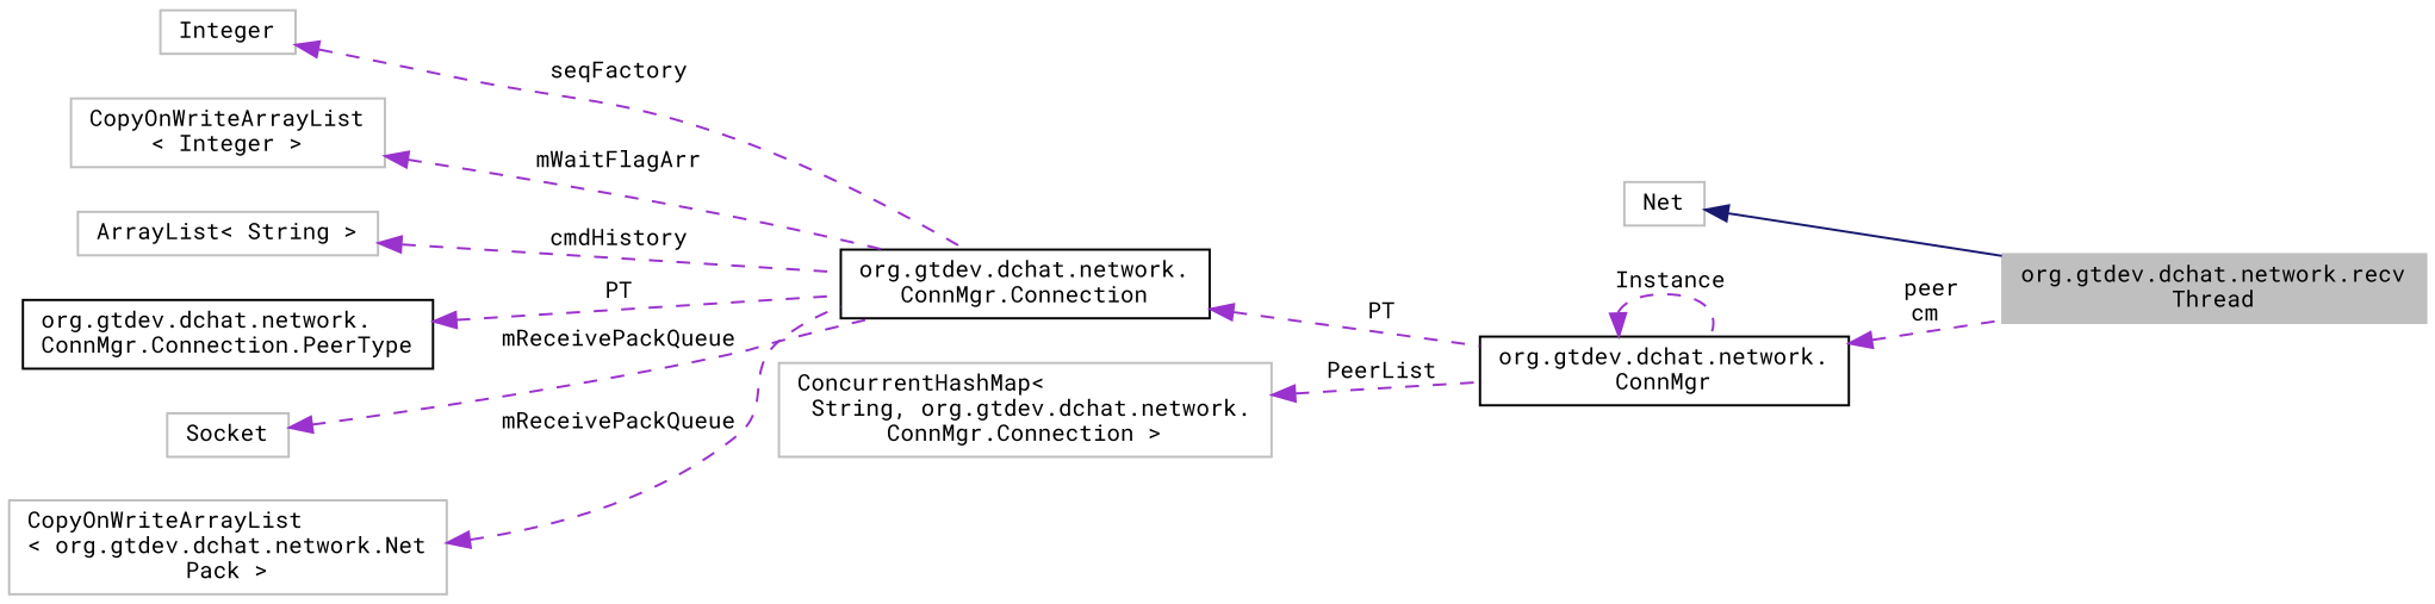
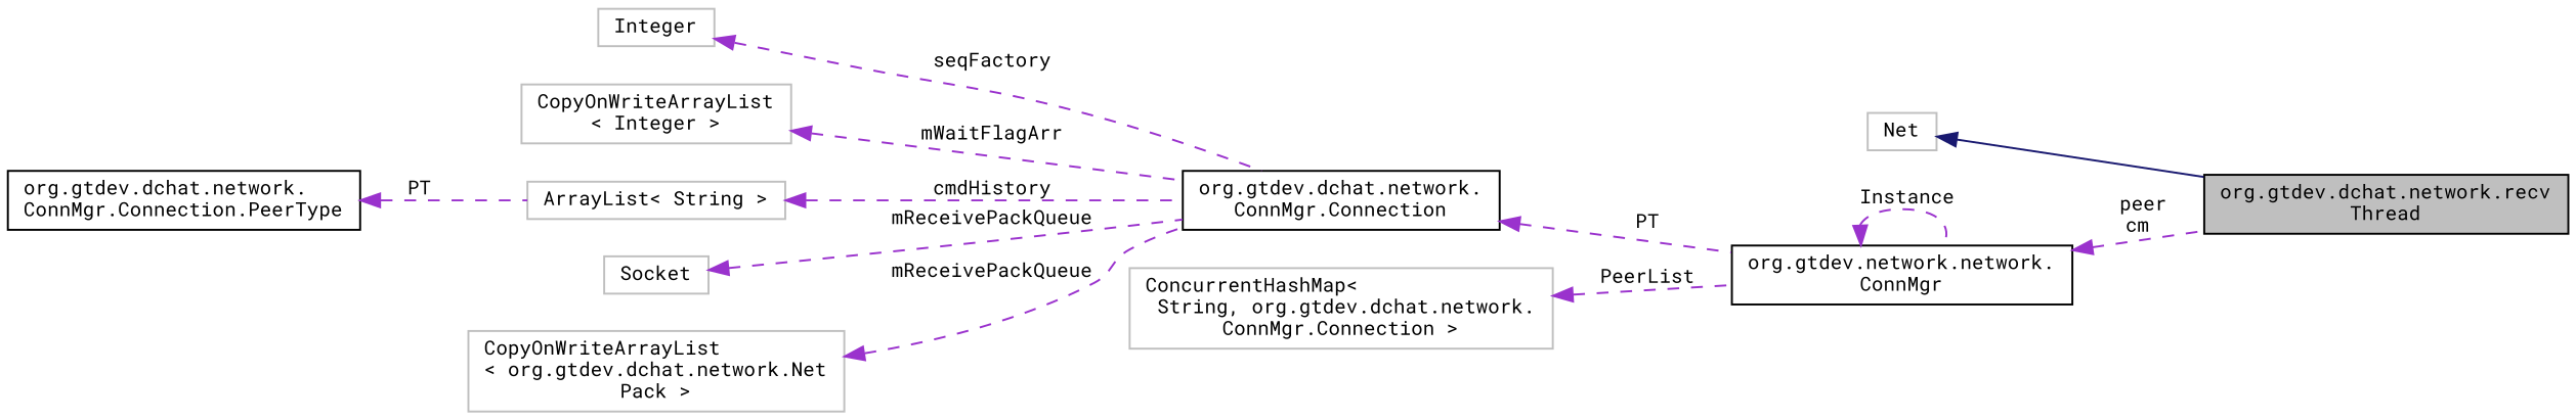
  digraph {
    fontname="Roboto Mono"
    rankdir=LR
    node [color=grey75 fillcolor=white fontname="Roboto Mono" fontsize=10 shape=record style=filled]
    edge [color=darkorchid3 dir=back fontname="Roboto Mono" fontsize=10 labelfontname=Helvetica labelfontsize=10 style=dashed]
-   n1 [fillcolor=grey75 fontcolor=black height=0.2 label="org.gtdev.dchat.network.recv\lThread" width=0.4]
+   n1 [color=black fillcolor=grey75 fontcolor=black height=0.2 label="org.gtdev.dchat.network.recv\lThread" width=0.4]
    n2 [height=0.2 label=Net width=0.4]
-   n3 [color=black height=0.2 label="org.gtdev.dchat.network.\lConnMgr" width=0.4]
+   n3 [color=black height=0.2 label="org.gtdev.network.network.\lConnMgr" width=0.4]
    n4 [color=black height=0.2 label="org.gtdev.dchat.network.\lConnMgr.Connection" width=0.4]
    n5 [height=0.2 label=Integer width=0.4]
    n6 [height=0.2 label="CopyOnWriteArrayList\l\< Integer \>" width=0.4]
    n7 [height=0.2 label="ArrayList\< String \>" width=0.4]
    n8 [color=black height=0.2 label="org.gtdev.dchat.network.\lConnMgr.Connection.PeerType" width=0.4]
    n9 [height=0.2 label=Socket width=0.4]
    n10 [height=0.2 label="CopyOnWriteArrayList\l\< org.gtdev.dchat.network.Net\lPack \>" width=0.4]
    n11 [height=0.2 label="ConcurrentHashMap\<\l String, org.gtdev.dchat.network.\lConnMgr.Connection \>" width=0.4]
    n2 -> n1 [color=midnightblue style=solid]
    n3 -> n1 [label=" peer\ncm"]
    n3 -> n3 [label=" Instance"]
    n4 -> n3 [label=" PT"]
    n5 -> n4 [label=" seqFactory"]
    n6 -> n4 [label=" mWaitFlagArr"]
    n7 -> n4 [label=" cmdHistory"]
-   n8 -> n4 [label=" PT"]
+   n8 -> n7 [label=" PT"]
    n9 -> n4 [label=" mReceivePackQueue"]
    n10 -> n4 [label=" mReceivePackQueue"]
    n11 -> n3 [label=" PeerList"]
  }
